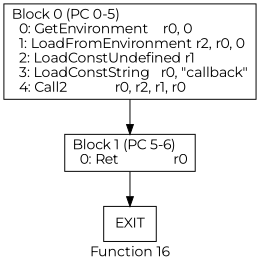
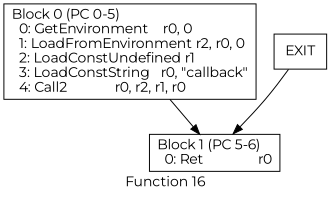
  digraph {
    color=lightgrey
    label="Function 16"
    rankdir=TB
    style=filled
    fontname=Montserrat
    node [fontname=Montserrat shape=box]
    edge [fontname=Montserrat]
    n1 [label="Block 0 (PC 0-5)\l  0: GetEnvironment    r0, 0\l  1: LoadFromEnvironment r2, r0, 0\l  2: LoadConstUndefined r1\l  3: LoadConstString   r0, \"callback\"\l  4: Call2             r0, r2, r1, r0\l"]
    n2 [label="Block 1 (PC 5-6)\l  0: Ret               r0\l"]
    n3 [label=EXIT]
    n1 -> n2
-   n2 -> n3
+   n3 -> n2
  }
